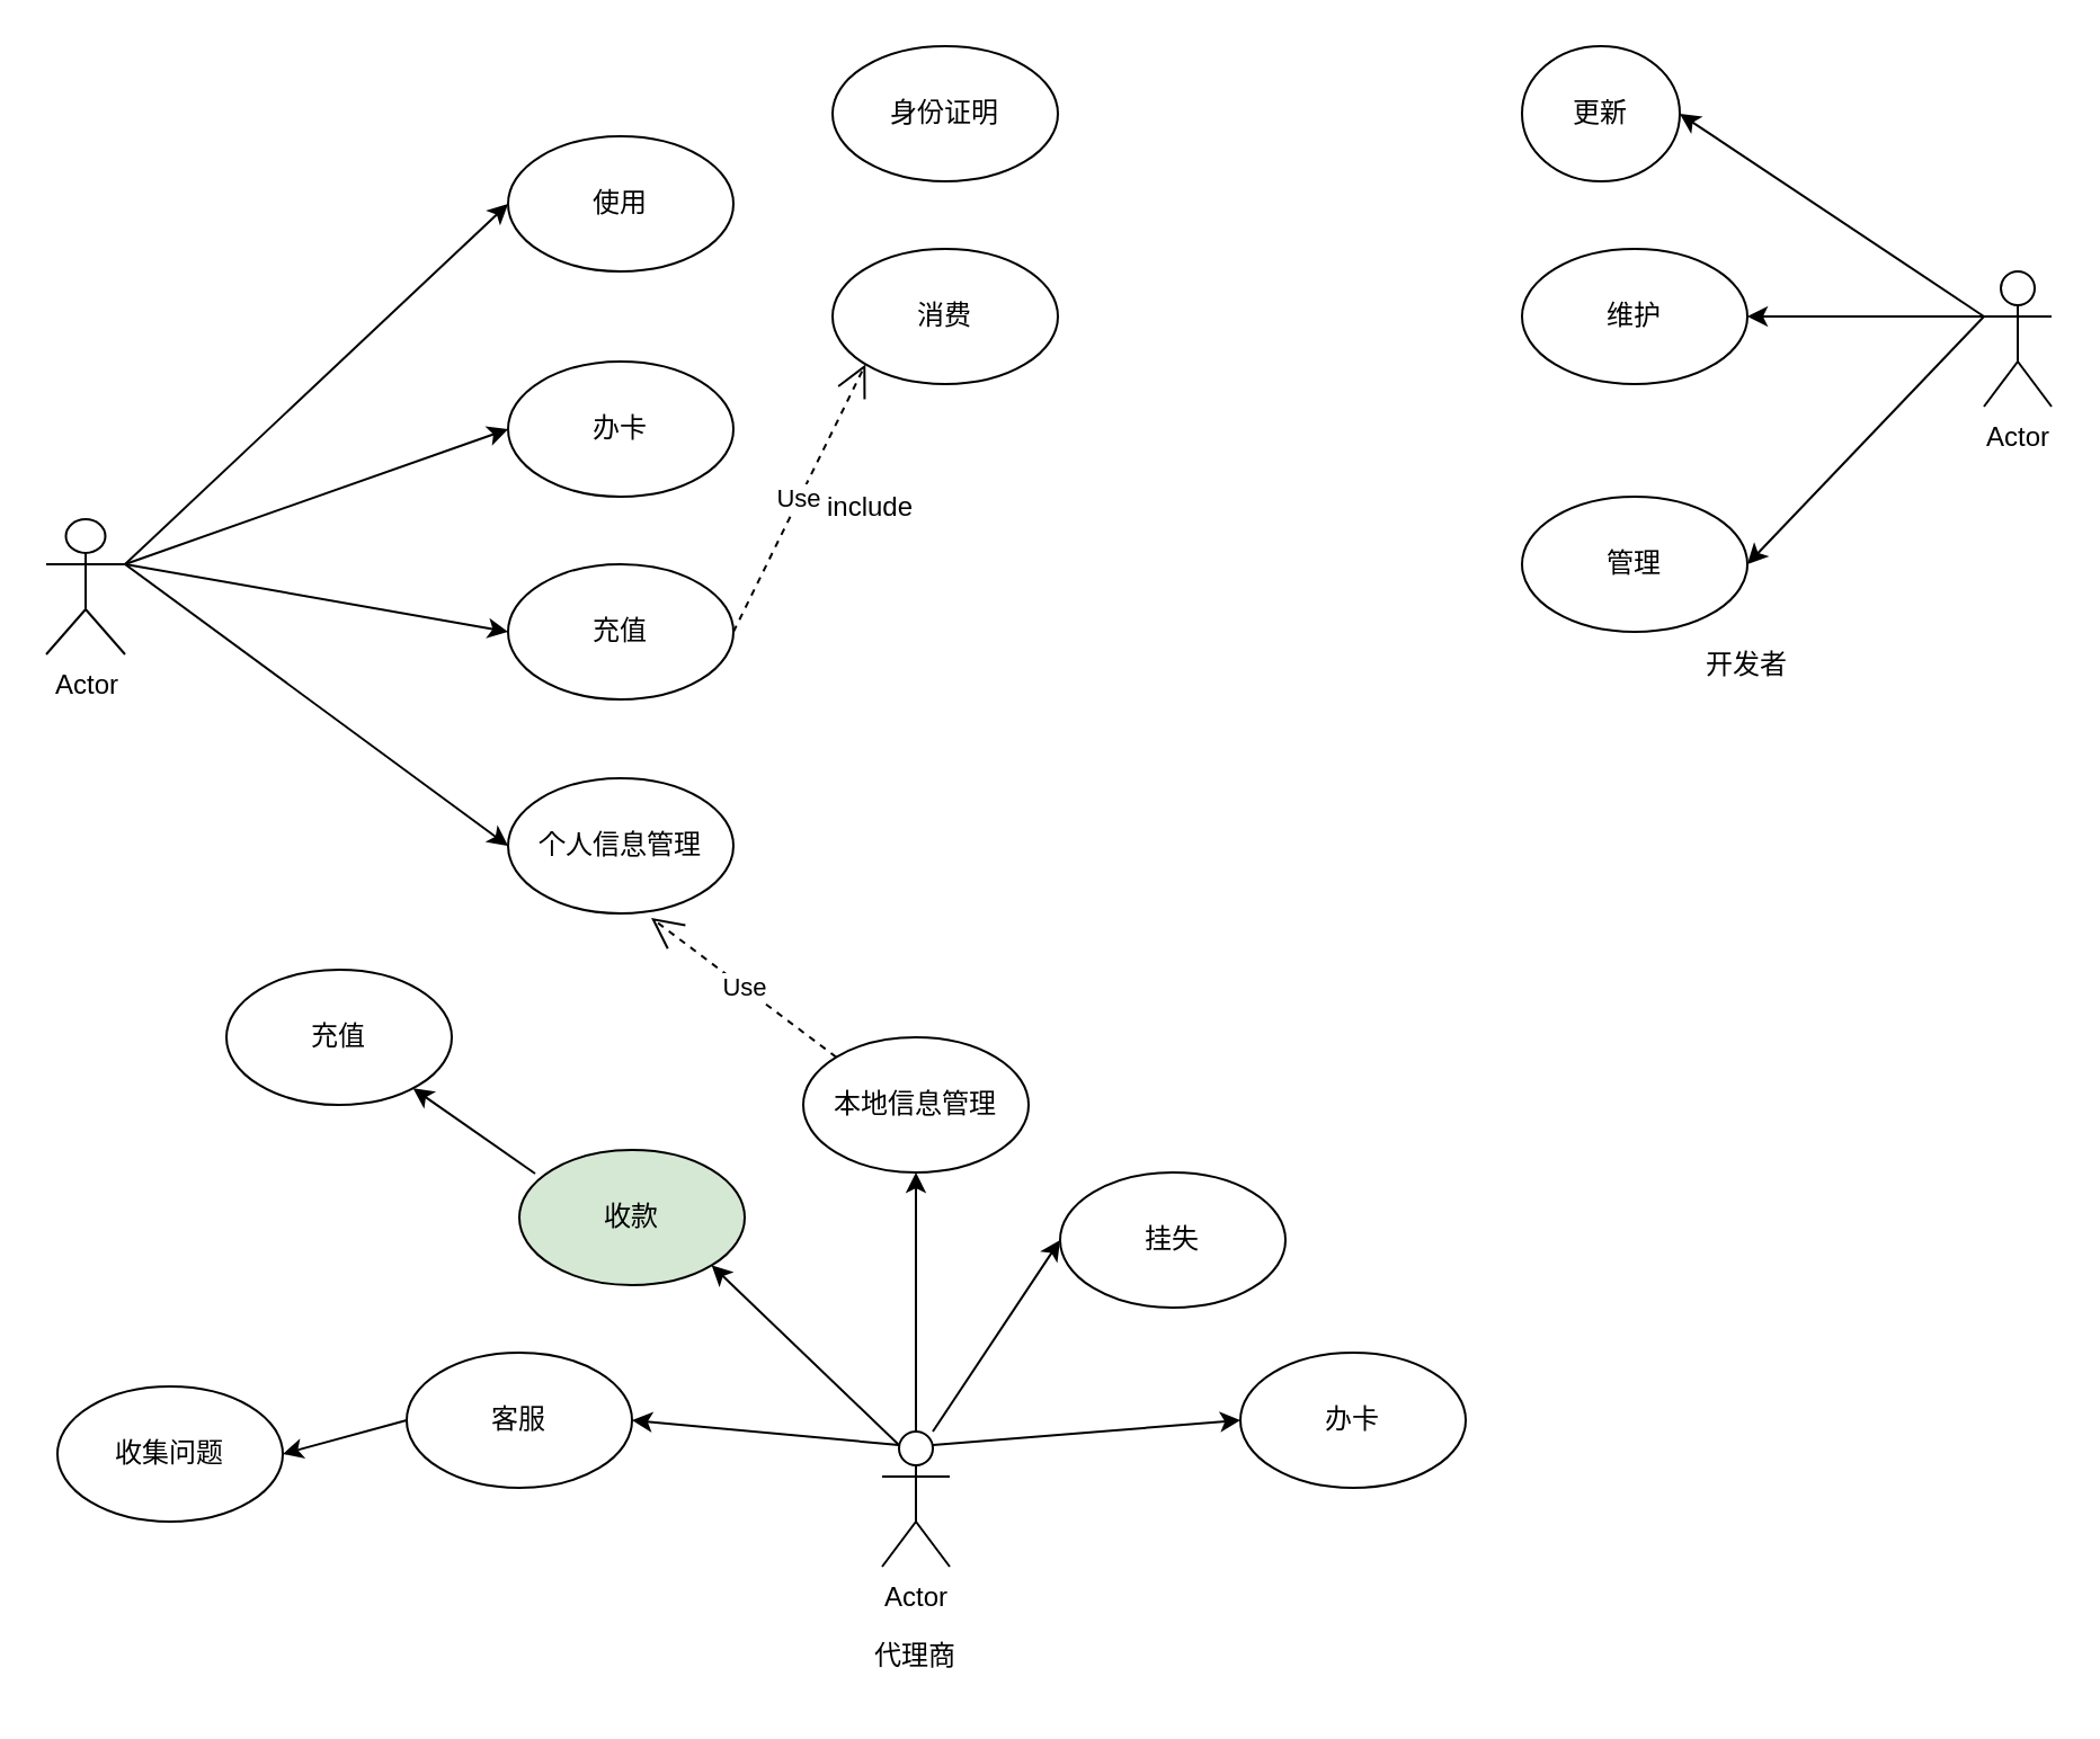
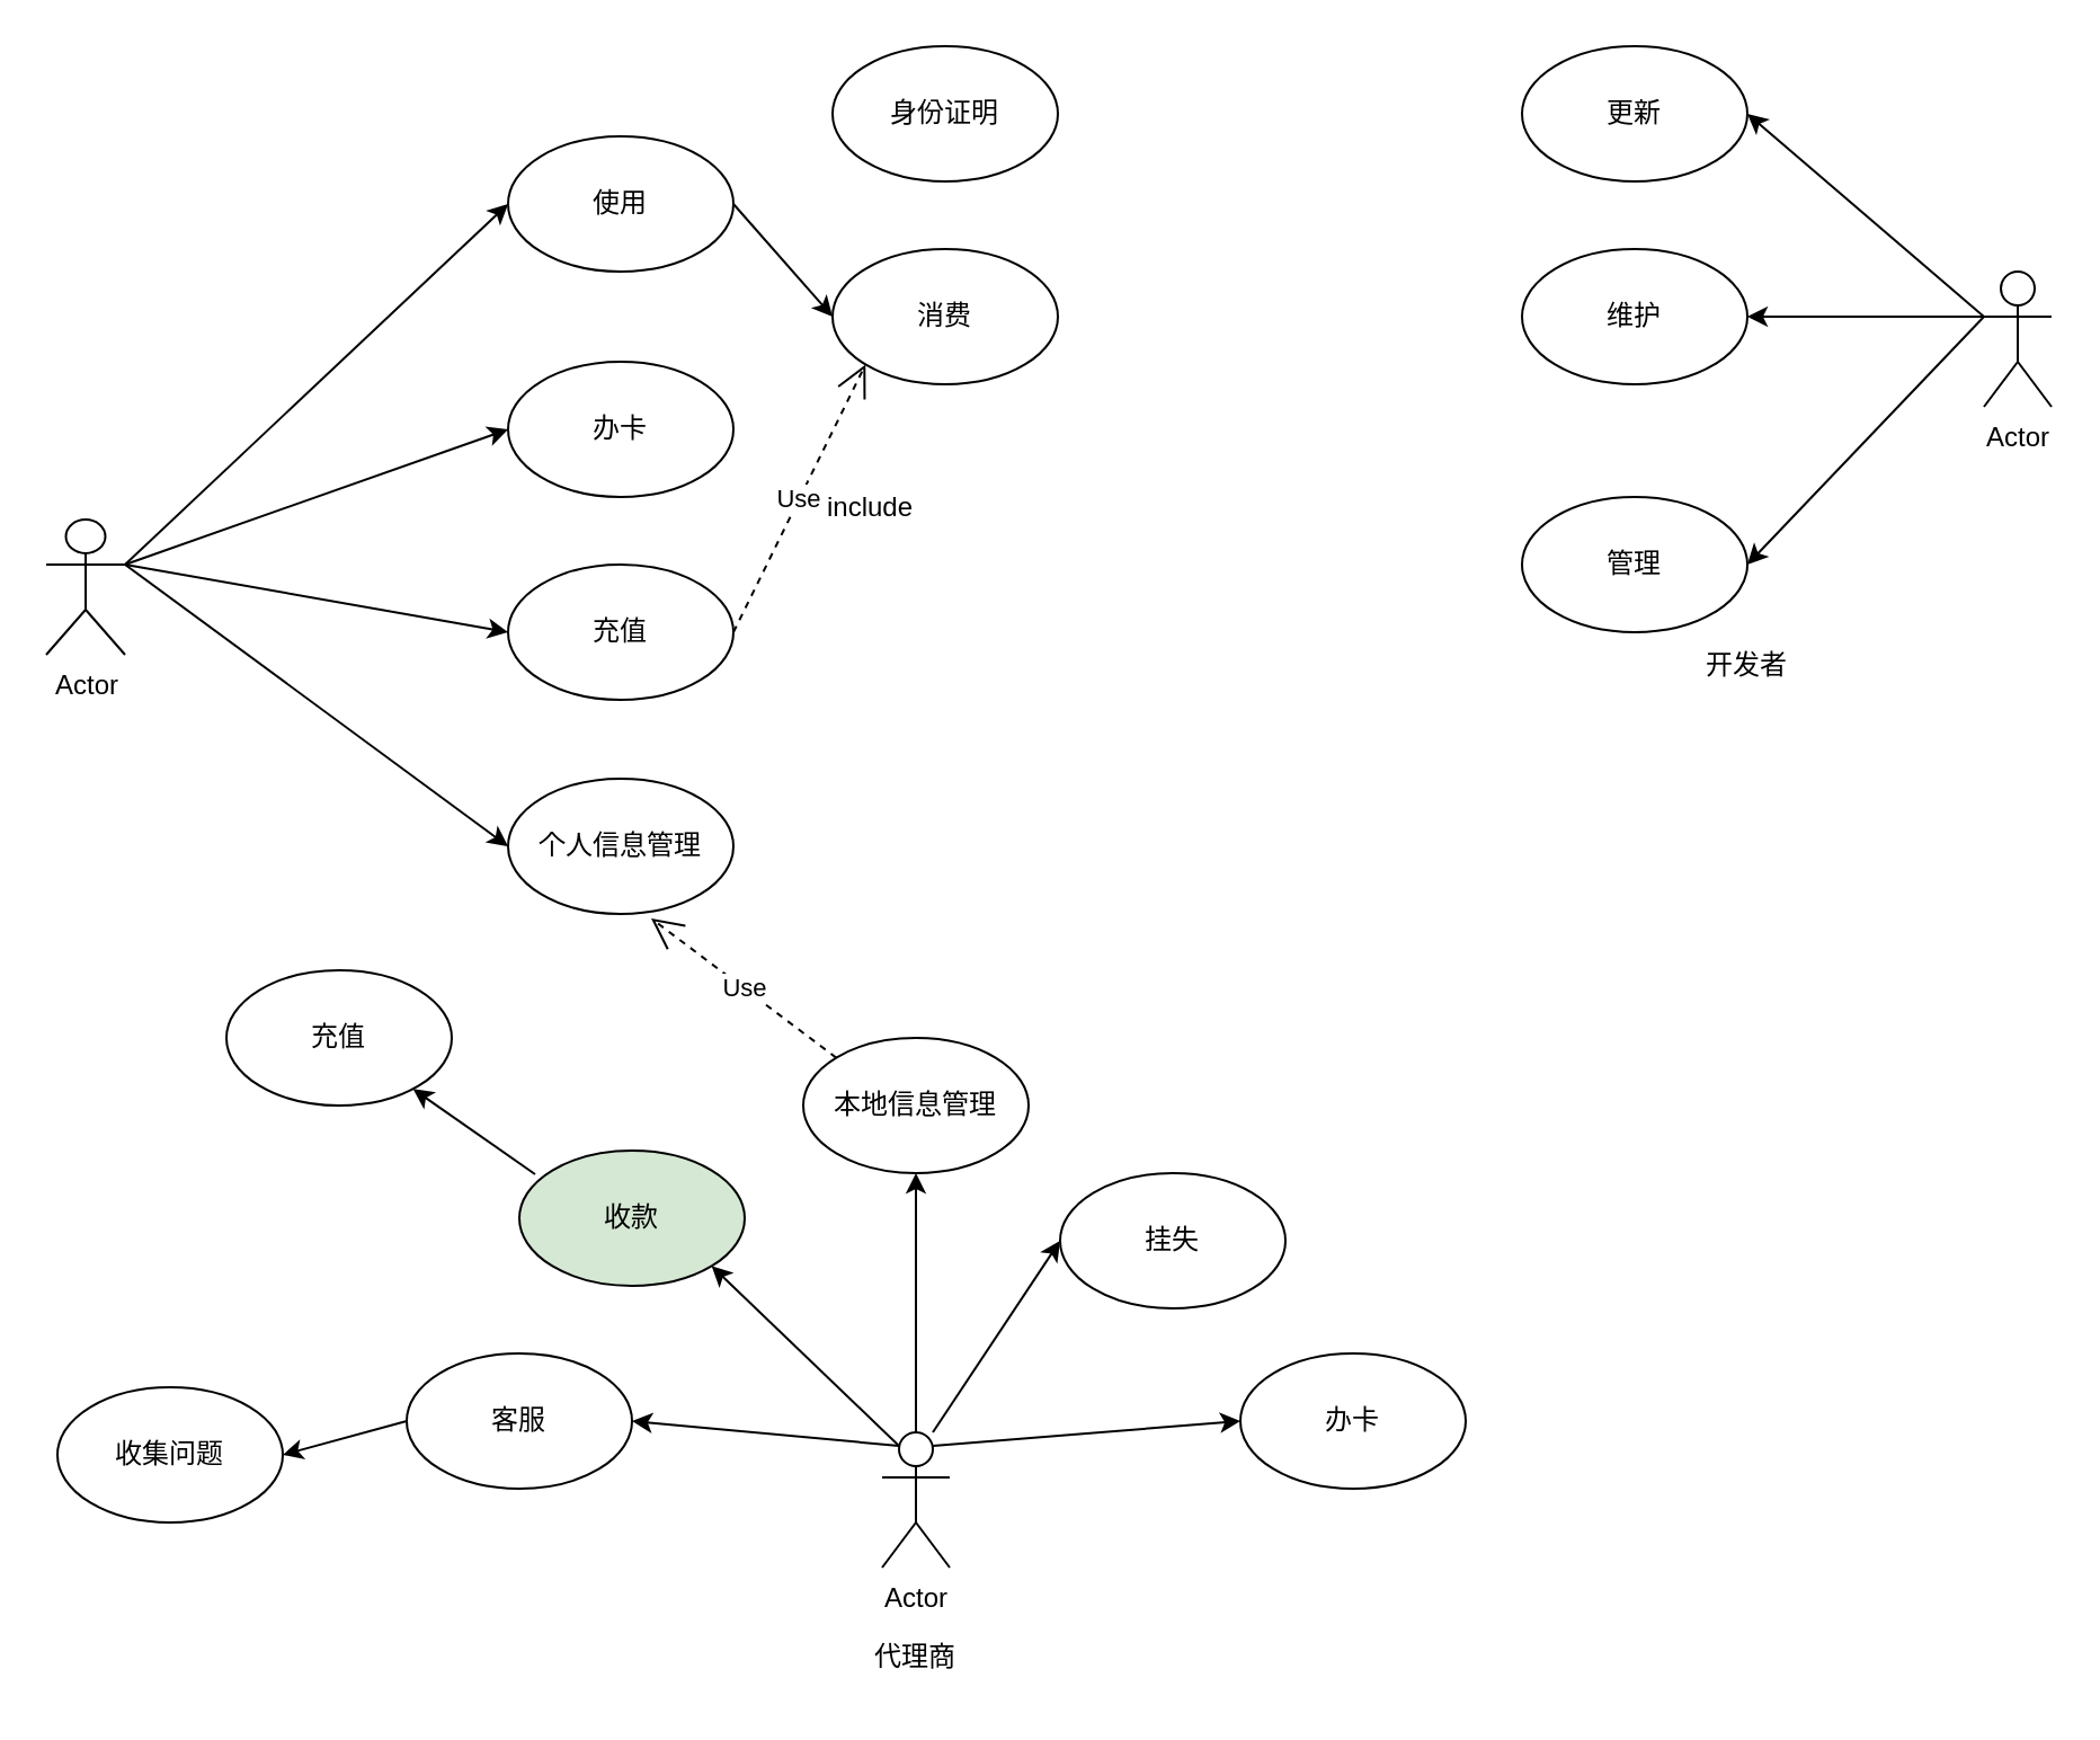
  <mxCell id="0" />
  <mxCell id="1" parent="0" />
  <mxCell id="2" value="Actor" style="shape=umlActor;verticalLabelPosition=bottom;verticalAlign=top;html=1;" vertex="1" parent="1"><mxGeometry x="20" y="230" width="35" height="60" as="geometry" /></mxCell>
  <mxCell id="3" value="Actor" style="shape=umlActor;verticalLabelPosition=bottom;verticalAlign=top;html=1;" vertex="1" parent="1"><mxGeometry x="880" y="120" width="30" height="60" as="geometry" /></mxCell>
  <mxCell id="4" value="Actor" style="shape=umlActor;verticalLabelPosition=bottom;verticalAlign=top;html=1;" vertex="1" parent="1"><mxGeometry x="391" y="635" width="30" height="60" as="geometry" /></mxCell>
  <mxCell id="5" value="开发者" style="text;html=1;strokeColor=none;fillColor=none;align=center;verticalAlign=middle;whiteSpace=wrap;rounded=0;" vertex="1" parent="1"><mxGeometry x="745" y="280" width="60" height="30" as="geometry" /></mxCell>
  <mxCell id="6" value="代理商" style="text;html=1;strokeColor=none;fillColor=none;align=center;verticalAlign=middle;whiteSpace=wrap;rounded=0;" vertex="1" parent="1"><mxGeometry x="376" y="720" width="60" height="30" as="geometry" /></mxCell>
  <mxCell id="7" value="消费" style="ellipse;whiteSpace=wrap;html=1;" vertex="1" parent="1"><mxGeometry x="369" y="110" width="100" height="60" as="geometry" /></mxCell>
  <mxCell id="8" value="充值" style="ellipse;whiteSpace=wrap;html=1;" vertex="1" parent="1"><mxGeometry x="225" y="250" width="100" height="60" as="geometry" /></mxCell>
  <mxCell id="9" value="使用" style="ellipse;whiteSpace=wrap;html=1;" vertex="1" parent="1"><mxGeometry x="225" y="60" width="100" height="60" as="geometry" /></mxCell>
  <mxCell id="10" value="收款" style="ellipse;whiteSpace=wrap;html=1;fillColor=#d5e8d4;" vertex="1" parent="1"><mxGeometry x="230" y="510" width="100" height="60" as="geometry" /></mxCell>
  <mxCell id="11" value="客服" style="ellipse;whiteSpace=wrap;html=1;" vertex="1" parent="1"><mxGeometry x="180" y="600" width="100" height="60" as="geometry" /></mxCell>
- <mxCell id="12" value="更新" style="ellipse;whiteSpace=wrap;html=1;" vertex="1" parent="1"><mxGeometry x="675" y="20" width="70" height="60" as="geometry" /></mxCell>
+ <mxCell id="12" value="更新" style="ellipse;whiteSpace=wrap;html=1;" vertex="1" parent="1"><mxGeometry x="675" y="20" width="100" height="60" as="geometry" /></mxCell>
  <mxCell id="13" value="维护" style="ellipse;whiteSpace=wrap;html=1;" vertex="1" parent="1"><mxGeometry x="675" y="110" width="100" height="60" as="geometry" /></mxCell>
  <mxCell id="14" value="个人信息管理" style="ellipse;whiteSpace=wrap;html=1;" vertex="1" parent="1"><mxGeometry x="225" y="345" width="100" height="60" as="geometry" /></mxCell>
  <mxCell id="15" value="" style="endArrow=classic;html=1;rounded=0;exitX=1;exitY=0.333;exitDx=0;exitDy=0;entryX=0;entryY=0.5;entryDx=0;entryDy=0;exitPerimeter=0;" edge="1" parent="1" source="2" target="8"><mxGeometry width="50" height="50" relative="1" as="geometry"><mxPoint x="315" y="250" as="sourcePoint" /><mxPoint x="315" y="330" as="targetPoint" /></mxGeometry></mxCell>
  <mxCell id="16" value="" style="endArrow=classic;html=1;rounded=0;entryX=0;entryY=0.5;entryDx=0;entryDy=0;exitX=1;exitY=0.333;exitDx=0;exitDy=0;exitPerimeter=0;" edge="1" parent="1" source="2" target="9"><mxGeometry width="50" height="50" relative="1" as="geometry"><mxPoint x="35" y="300" as="sourcePoint" /><mxPoint x="155" y="290" as="targetPoint" /></mxGeometry></mxCell>
  <mxCell id="17" value="" style="endArrow=classic;html=1;rounded=0;exitX=0;exitY=0.333;exitDx=0;exitDy=0;exitPerimeter=0;entryX=1;entryY=0.5;entryDx=0;entryDy=0;" edge="1" parent="1" source="3" target="12"><mxGeometry width="50" height="50" relative="1" as="geometry"><mxPoint x="845" y="340" as="sourcePoint" /><mxPoint x="895" y="290" as="targetPoint" /><Array as="points" /></mxGeometry></mxCell>
  <mxCell id="18" value="" style="endArrow=classic;html=1;rounded=0;exitX=0;exitY=0.333;exitDx=0;exitDy=0;exitPerimeter=0;entryX=1;entryY=0.5;entryDx=0;entryDy=0;" edge="1" parent="1" source="3" target="13"><mxGeometry width="50" height="50" relative="1" as="geometry"><mxPoint x="835" y="330" as="sourcePoint" /><mxPoint x="885" y="280" as="targetPoint" /></mxGeometry></mxCell>
  <mxCell id="19" value="" style="endArrow=classic;html=1;rounded=0;exitX=1;exitY=0.333;exitDx=0;exitDy=0;entryX=0;entryY=0.5;entryDx=0;entryDy=0;exitPerimeter=0;" edge="1" parent="1" source="2" target="20"><mxGeometry width="50" height="50" relative="1" as="geometry"><mxPoint x="315" y="250" as="sourcePoint" /><mxPoint x="345" y="340" as="targetPoint" /></mxGeometry></mxCell>
  <mxCell id="20" value="办卡" style="ellipse;whiteSpace=wrap;html=1;" vertex="1" parent="1"><mxGeometry x="225" y="160" width="100" height="60" as="geometry" /></mxCell>
  <mxCell id="21" value="挂失" style="ellipse;whiteSpace=wrap;html=1;" vertex="1" parent="1"><mxGeometry x="470" y="520" width="100" height="60" as="geometry" /></mxCell>
  <mxCell id="22" value="收集问题" style="ellipse;whiteSpace=wrap;html=1;" vertex="1" parent="1"><mxGeometry x="25" y="615" width="100" height="60" as="geometry" /></mxCell>
  <mxCell id="23" value="本地信息管理" style="ellipse;whiteSpace=wrap;html=1;" vertex="1" parent="1"><mxGeometry x="356" y="460" width="100" height="60" as="geometry" /></mxCell>
  <mxCell id="24" value="身份证明" style="ellipse;whiteSpace=wrap;html=1;" vertex="1" parent="1"><mxGeometry x="369" y="20" width="100" height="60" as="geometry" /></mxCell>
+ <mxCell id="25" value="" style="endArrow=classic;html=1;rounded=0;exitX=1;exitY=0.5;exitDx=0;exitDy=0;entryX=0;entryY=0.5;entryDx=0;entryDy=0;" edge="1" parent="1" source="9" target="7"><mxGeometry width="50" height="50" relative="1" as="geometry"><mxPoint x="285" y="210" as="sourcePoint" /><mxPoint x="335" y="160" as="targetPoint" /></mxGeometry></mxCell>
  <mxCell id="26" value="" style="endArrow=classic;html=1;rounded=0;exitX=1;exitY=0.333;exitDx=0;exitDy=0;exitPerimeter=0;entryX=0;entryY=0.5;entryDx=0;entryDy=0;" edge="1" parent="1" source="2" target="14"><mxGeometry width="50" height="50" relative="1" as="geometry"><mxPoint y="370" as="sourcePoint" x="55" /><mxPoint x="265" y="360" as="targetPoint" /></mxGeometry></mxCell>
  <mxCell id="27" value="" style="endArrow=classic;html=1;rounded=0;exitX=0.25;exitY=0.1;exitDx=0;exitDy=0;exitPerimeter=0;entryX=1;entryY=0.5;entryDx=0;entryDy=0;" edge="1" parent="1" source="4" target="11"><mxGeometry width="50" height="50" relative="1" as="geometry"><mxPoint x="360" y="630" as="sourcePoint" /><mxPoint x="410" y="580" as="targetPoint" /></mxGeometry></mxCell>
  <mxCell id="28" value="" style="endArrow=classic;html=1;rounded=0;exitX=0.25;exitY=0.1;exitDx=0;exitDy=0;exitPerimeter=0;entryX=1;entryY=1;entryDx=0;entryDy=0;" edge="1" parent="1" source="4" target="10"><mxGeometry width="50" height="50" relative="1" as="geometry"><mxPoint x="330" y="560" as="sourcePoint" /><mxPoint x="380" y="510" as="targetPoint" /></mxGeometry></mxCell>
  <mxCell id="29" value="" style="endArrow=classic;html=1;rounded=0;entryX=0.5;entryY=1;entryDx=0;entryDy=0;exitX=0.5;exitY=0;exitDx=0;exitDy=0;exitPerimeter=0;" edge="1" parent="1" source="4" target="23"><mxGeometry width="50" height="50" relative="1" as="geometry"><mxPoint x="390" y="660" as="sourcePoint" /><mxPoint x="390" y="470" as="targetPoint" /></mxGeometry></mxCell>
  <mxCell id="30" value="" style="endArrow=classic;html=1;rounded=0;exitX=0.75;exitY=0;exitDx=0;exitDy=0;exitPerimeter=0;entryX=0;entryY=0.5;entryDx=0;entryDy=0;" edge="1" parent="1" source="4" target="21"><mxGeometry width="50" height="50" relative="1" as="geometry"><mxPoint x="520" y="450" as="sourcePoint" /><mxPoint x="570" y="400" as="targetPoint" /></mxGeometry></mxCell>
  <mxCell id="31" value="Use" style="endArrow=open;endSize=12;dashed=1;html=1;rounded=0;exitX=0;exitY=0;exitDx=0;exitDy=0;entryX=0.635;entryY=1.033;entryDx=0;entryDy=0;entryPerimeter=0;" edge="1" parent="1" source="23" target="14"><mxGeometry width="160" relative="1" as="geometry"><mxPoint x="335" y="460" as="sourcePoint" /><mxPoint x="495" y="460" as="targetPoint" /></mxGeometry></mxCell>
  <mxCell id="32" value="管理" style="ellipse;whiteSpace=wrap;html=1;" vertex="1" parent="1"><mxGeometry x="675" y="220" width="100" height="60" as="geometry" /></mxCell>
  <mxCell id="33" value="" style="endArrow=classic;html=1;rounded=0;exitX=0;exitY=0.333;exitDx=0;exitDy=0;exitPerimeter=0;entryX=1;entryY=0.5;entryDx=0;entryDy=0;" edge="1" parent="1" source="3" target="32"><mxGeometry width="50" height="50" relative="1" as="geometry"><mxPoint x="815" y="330" as="sourcePoint" /><mxPoint x="865" y="280" as="targetPoint" /></mxGeometry></mxCell>
  <mxCell id="34" value="" style="endArrow=classic;html=1;rounded=0;exitX=0;exitY=0.5;exitDx=0;exitDy=0;entryX=1;entryY=0.5;entryDx=0;entryDy=0;" edge="1" parent="1" source="11" target="22"><mxGeometry width="50" height="50" relative="1" as="geometry"><mxPoint x="120" y="560" as="sourcePoint" /><mxPoint x="170" y="510" as="targetPoint" /></mxGeometry></mxCell>
  <mxCell id="35" value="办卡" style="ellipse;whiteSpace=wrap;html=1;" vertex="1" parent="1"><mxGeometry x="550" y="600" width="100" height="60" as="geometry" /></mxCell>
  <mxCell id="36" value="" style="endArrow=classic;html=1;rounded=0;exitX=0.75;exitY=0.1;exitDx=0;exitDy=0;exitPerimeter=0;entryX=0;entryY=0.5;entryDx=0;entryDy=0;" edge="1" parent="1" source="4" target="35"><mxGeometry width="50" height="50" relative="1" as="geometry"><mxPoint x="480" y="750" as="sourcePoint" /><mxPoint x="530" y="700" as="targetPoint" /></mxGeometry></mxCell>
  <mxCell id="37" value="充值" style="ellipse;whiteSpace=wrap;html=1;" vertex="1" parent="1"><mxGeometry x="100" y="430" width="100" height="60" as="geometry" /></mxCell>
  <mxCell id="38" value="Use" style="endArrow=open;endSize=12;dashed=1;html=1;rounded=0;exitX=1;exitY=0.5;exitDx=0;exitDy=0;entryX=0;entryY=1;entryDx=0;entryDy=0;" edge="1" parent="1" source="8" target="7"><mxGeometry width="160" relative="1" as="geometry"><mxPoint x="375" y="230" as="sourcePoint" /><mxPoint x="535" y="230" as="targetPoint" /></mxGeometry></mxCell>
  <mxCell id="39" value="include" style="text;html=1;strokeColor=none;fillColor=none;align=center;verticalAlign=middle;whiteSpace=wrap;rounded=0;" vertex="1" parent="1"><mxGeometry x="356" y="210" width="60" height="30" as="geometry" /></mxCell>
  <mxCell id="40" value="" style="endArrow=classic;html=1;rounded=0;exitX=0.07;exitY=0.175;exitDx=0;exitDy=0;exitPerimeter=0;" edge="1" parent="1" source="10" target="37"><mxGeometry width="50" height="50" relative="1" as="geometry"><mxPoint x="250" y="510" as="sourcePoint" /><mxPoint x="300" y="460" as="targetPoint" /></mxGeometry></mxCell>
